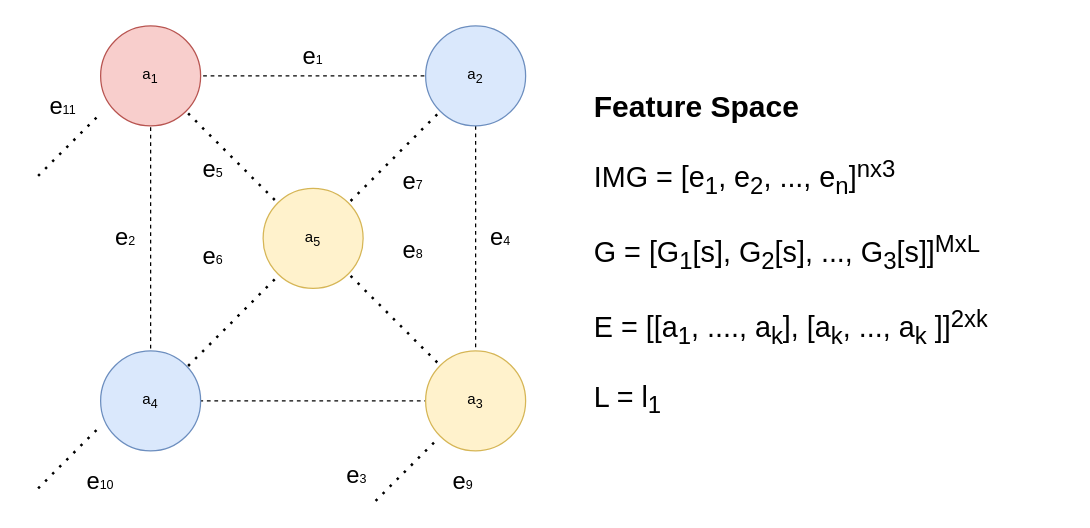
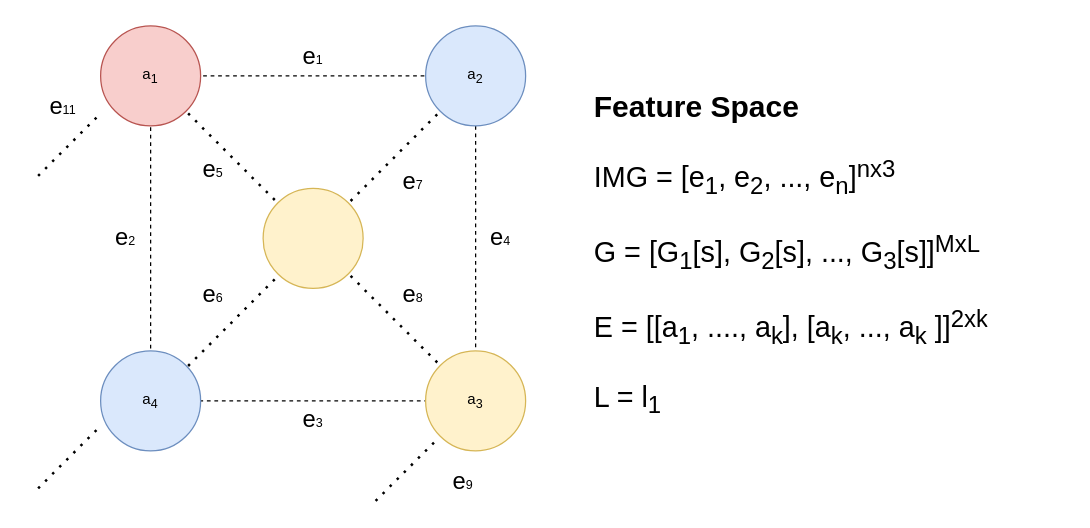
  <mxCell id="0" />
  <mxCell id="1" parent="0" />
  <mxCell id="2" value="&lt;h1&gt;Feature Space&lt;br&gt;&lt;/h1&gt;&lt;p style=&quot;font-size: 23px;&quot;&gt;IMG = [e&lt;sub&gt;1&lt;/sub&gt;, e&lt;sub&gt;2&lt;/sub&gt;, ..., e&lt;sub&gt;n&lt;/sub&gt;]&lt;sup&gt;nx3&lt;/sup&gt;&lt;/p&gt;&lt;p style=&quot;font-size: 23px;&quot;&gt;G = [G&lt;sub&gt;1&lt;/sub&gt;&lt;font style=&quot;font-size: 23px;&quot;&gt;[s]&lt;/font&gt;, G&lt;sub&gt;2&lt;/sub&gt;[s], ..., G&lt;sub&gt;3&lt;/sub&gt;[s]]&lt;sup&gt;MxL&lt;br&gt;&lt;/sup&gt;&lt;/p&gt;&lt;p style=&quot;font-size: 23px;&quot;&gt;E = [[a&lt;sub&gt;1&lt;/sub&gt;, ...., a&lt;sub&gt;k&lt;/sub&gt;], [a&lt;sub&gt;k&lt;/sub&gt;, ..., a&lt;sub&gt;k&lt;/sub&gt; ]]&lt;sup&gt;2xk&lt;/sup&gt;&lt;/p&gt;&lt;p style=&quot;font-size: 23px;&quot;&gt;L = l&lt;sub&gt;1&lt;/sub&gt;&lt;br&gt;&lt;/p&gt;" style="text;html=1;strokeColor=none;fillColor=none;spacing=5;spacingTop=-20;whiteSpace=wrap;overflow=hidden;rounded=0;" vertex="1" parent="1"><mxGeometry x="470" y="65" width="380" height="290" as="geometry" /></mxCell>
  <mxCell id="3" value="" style="group" vertex="1" connectable="0" parent="1"><mxGeometry x="50" y="20" width="420" height="380" as="geometry" /></mxCell>
  <mxCell id="4" value="&lt;sub&gt;&lt;font style=&quot;font-size: 19px;&quot;&gt;e&lt;/font&gt;9&lt;/sub&gt;" style="text;html=1;strokeColor=none;fillColor=none;align=center;verticalAlign=middle;whiteSpace=wrap;rounded=0;" vertex="1" parent="3"><mxGeometry x="60" y="90" width="60" height="30" as="geometry" /></mxCell>
  <mxCell id="5" value="" style="group" vertex="1" connectable="0" parent="3"><mxGeometry x="-20" width="400" height="380" as="geometry" /></mxCell>
  <mxCell id="6" value="" style="rounded=0;whiteSpace=wrap;html=1;dashed=1;" vertex="1" parent="5"><mxGeometry x="90" y="40" width="260" height="260" as="geometry" /></mxCell>
  <mxCell id="7" value="" style="ellipse;whiteSpace=wrap;html=1;aspect=fixed;fillColor=#f8cecc;strokeColor=#b85450;" vertex="1" parent="5"><mxGeometry x="50" width="80" height="80" as="geometry" /></mxCell>
  <mxCell id="8" value="" style="ellipse;whiteSpace=wrap;html=1;aspect=fixed;fillColor=#dae8fc;strokeColor=#6c8ebf;" vertex="1" parent="5"><mxGeometry x="50" y="260" width="80" height="80" as="geometry" /></mxCell>
  <mxCell id="9" value="" style="ellipse;whiteSpace=wrap;html=1;aspect=fixed;fillColor=#dae8fc;strokeColor=#6c8ebf;" vertex="1" parent="5"><mxGeometry x="310" width="80" height="80" as="geometry" /></mxCell>
  <mxCell id="10" value="" style="ellipse;whiteSpace=wrap;html=1;aspect=fixed;fillColor=#fff2cc;strokeColor=#d6b656;" vertex="1" parent="5"><mxGeometry x="310" y="260" width="80" height="80" as="geometry" /></mxCell>
  <mxCell id="11" value="" style="ellipse;whiteSpace=wrap;html=1;aspect=fixed;fillColor=#fff2cc;strokeColor=#d6b656;" vertex="1" parent="5"><mxGeometry x="180" y="130" width="80" height="80" as="geometry" /></mxCell>
  <mxCell id="12" value="" style="endArrow=none;dashed=1;html=1;dashPattern=1 3;strokeWidth=2;rounded=0;" edge="1" parent="5" target="9"><mxGeometry width="50" height="50" relative="1" as="geometry"><mxPoint x="250" y="140.1" as="sourcePoint" /><mxPoint x="320.1" y="80.0" as="targetPoint" /></mxGeometry></mxCell>
  <mxCell id="13" value="" style="endArrow=none;dashed=1;html=1;dashPattern=1 3;strokeWidth=2;rounded=0;" edge="1" parent="5"><mxGeometry width="50" height="50" relative="1" as="geometry"><mxPoint x="120" y="272.1" as="sourcePoint" /><mxPoint x="192" y="200" as="targetPoint" /></mxGeometry></mxCell>
  <mxCell id="14" value="" style="endArrow=none;dashed=1;html=1;dashPattern=1 3;strokeWidth=2;rounded=0;" edge="1" parent="5"><mxGeometry width="50" height="50" relative="1" as="geometry"><mxPoint x="120" y="70" as="sourcePoint" /><mxPoint x="190" y="140" as="targetPoint" /></mxGeometry></mxCell>
  <mxCell id="15" value="" style="endArrow=none;dashed=1;html=1;dashPattern=1 3;strokeWidth=2;rounded=0;" edge="1" parent="5"><mxGeometry width="50" height="50" relative="1" as="geometry"><mxPoint x="250" y="200" as="sourcePoint" /><mxPoint x="320" y="270" as="targetPoint" /></mxGeometry></mxCell>
  <mxCell id="16" value="&lt;sub&gt;&lt;font style=&quot;font-size: 19px;&quot;&gt;e&lt;/font&gt;1&lt;/sub&gt;" style="text;html=1;strokeColor=none;fillColor=none;align=center;verticalAlign=middle;whiteSpace=wrap;rounded=0;" vertex="1" parent="5"><mxGeometry x="190" y="10" width="60" height="30" as="geometry" /></mxCell>
  <mxCell id="17" value="&lt;sub&gt;&lt;font style=&quot;font-size: 19px;&quot;&gt;e&lt;/font&gt;2&lt;/sub&gt;" style="text;html=1;strokeColor=none;fillColor=none;align=center;verticalAlign=middle;whiteSpace=wrap;rounded=0;" vertex="1" parent="5"><mxGeometry x="40" y="155" width="60" height="30" as="geometry" /></mxCell>
- <mxCell id="18" value="&lt;sub&gt;&lt;font style=&quot;font-size: 19px;&quot;&gt;e&lt;/font&gt;3&lt;/sub&gt;" style="text;html=1;strokeColor=none;fillColor=none;align=center;verticalAlign=middle;whiteSpace=wrap;rounded=0;" vertex="1" parent="5"><mxGeometry x="225" y="345" width="60" height="30" as="geometry" /></mxCell>
+ <mxCell id="18" value="&lt;sub&gt;&lt;font style=&quot;font-size: 19px;&quot;&gt;e&lt;/font&gt;3&lt;/sub&gt;" style="text;html=1;strokeColor=none;fillColor=none;align=center;verticalAlign=middle;whiteSpace=wrap;rounded=0;" vertex="1" parent="5"><mxGeometry x="190" y="300" width="60" height="30" as="geometry" /></mxCell>
  <mxCell id="19" value="&lt;sub&gt;&lt;font style=&quot;font-size: 19px;&quot;&gt;e&lt;/font&gt;4&lt;/sub&gt;" style="text;html=1;strokeColor=none;fillColor=none;align=center;verticalAlign=middle;whiteSpace=wrap;rounded=0;" vertex="1" parent="5"><mxGeometry x="340" y="155" width="60" height="30" as="geometry" /></mxCell>
  <mxCell id="20" value="&lt;sub&gt;&lt;font style=&quot;font-size: 19px;&quot;&gt;e&lt;/font&gt;5&lt;/sub&gt;" style="text;html=1;strokeColor=none;fillColor=none;align=center;verticalAlign=middle;whiteSpace=wrap;rounded=0;" vertex="1" parent="5"><mxGeometry x="110" y="100" width="60" height="30" as="geometry" /></mxCell>
- <mxCell id="21" value="&lt;sub&gt;&lt;font style=&quot;font-size: 19px;&quot;&gt;e&lt;/font&gt;6&lt;/sub&gt;" style="text;html=1;strokeColor=none;fillColor=none;align=center;verticalAlign=middle;whiteSpace=wrap;rounded=0;" vertex="1" parent="5"><mxGeometry x="110" y="170" width="60" height="30" as="geometry" /></mxCell>
- <mxCell id="22" value="&lt;sub&gt;&lt;font style=&quot;font-size: 19px;&quot;&gt;e&lt;/font&gt;8&lt;/sub&gt;" style="text;html=1;strokeColor=none;fillColor=none;align=center;verticalAlign=middle;whiteSpace=wrap;rounded=0;" vertex="1" parent="5"><mxGeometry x="270" y="165" width="60" height="30" as="geometry" /></mxCell>
+ <mxCell id="21" value="&lt;sub&gt;&lt;font style=&quot;font-size: 19px;&quot;&gt;e&lt;/font&gt;6&lt;/sub&gt;" style="text;html=1;strokeColor=none;fillColor=none;align=center;verticalAlign=middle;whiteSpace=wrap;rounded=0;" vertex="1" parent="5"><mxGeometry x="110" y="200" width="60" height="30" as="geometry" /></mxCell>
+ <mxCell id="22" value="&lt;sub&gt;&lt;font style=&quot;font-size: 19px;&quot;&gt;e&lt;/font&gt;8&lt;/sub&gt;" style="text;html=1;strokeColor=none;fillColor=none;align=center;verticalAlign=middle;whiteSpace=wrap;rounded=0;" vertex="1" parent="5"><mxGeometry x="270" y="200" width="60" height="30" as="geometry" /></mxCell>
  <mxCell id="23" value="&lt;sub&gt;&lt;font style=&quot;font-size: 19px;&quot;&gt;e&lt;/font&gt;7&lt;/sub&gt;" style="text;html=1;strokeColor=none;fillColor=none;align=center;verticalAlign=middle;whiteSpace=wrap;rounded=0;" vertex="1" parent="5"><mxGeometry x="270" y="110" width="60" height="30" as="geometry" /></mxCell>
  <mxCell id="24" value="" style="endArrow=none;dashed=1;html=1;dashPattern=1 3;strokeWidth=2;rounded=0;" edge="1" parent="5"><mxGeometry width="50" height="50" relative="1" as="geometry"><mxPoint y="120" as="sourcePoint" /><mxPoint x="50" y="70" as="targetPoint" /></mxGeometry></mxCell>
  <mxCell id="25" value="" style="endArrow=none;dashed=1;html=1;dashPattern=1 3;strokeWidth=2;rounded=0;" edge="1" parent="5"><mxGeometry width="50" height="50" relative="1" as="geometry"><mxPoint y="370" as="sourcePoint" /><mxPoint x="50" y="320" as="targetPoint" /></mxGeometry></mxCell>
  <mxCell id="26" value="" style="endArrow=none;dashed=1;html=1;dashPattern=1 3;strokeWidth=2;rounded=0;" edge="1" parent="5"><mxGeometry width="50" height="50" relative="1" as="geometry"><mxPoint x="270" y="380" as="sourcePoint" /><mxPoint x="320" y="330" as="targetPoint" /></mxGeometry></mxCell>
- <mxCell id="27" value="&lt;sub&gt;&lt;font style=&quot;font-size: 19px;&quot;&gt;e&lt;/font&gt;10&lt;/sub&gt;" style="text;html=1;strokeColor=none;fillColor=none;align=center;verticalAlign=middle;whiteSpace=wrap;rounded=0;" vertex="1" parent="5"><mxGeometry x="20" y="350" width="60" height="30" as="geometry" /></mxCell>
  <mxCell id="28" value="&lt;sub&gt;&lt;font style=&quot;font-size: 19px;&quot;&gt;e&lt;/font&gt;9&lt;/sub&gt;" style="text;html=1;strokeColor=none;fillColor=none;align=center;verticalAlign=middle;whiteSpace=wrap;rounded=0;" vertex="1" parent="5"><mxGeometry x="310" y="350" width="60" height="30" as="geometry" /></mxCell>
  <mxCell id="29" value="a&lt;sub&gt;1&lt;/sub&gt;" style="text;html=1;strokeColor=none;fillColor=none;align=center;verticalAlign=middle;whiteSpace=wrap;rounded=0;" vertex="1" parent="5"><mxGeometry x="60" y="25" width="60" height="30" as="geometry" /></mxCell>
  <mxCell id="30" value="a&lt;sub&gt;2&lt;/sub&gt;" style="text;html=1;strokeColor=none;fillColor=none;align=center;verticalAlign=middle;whiteSpace=wrap;rounded=0;" vertex="1" parent="5"><mxGeometry x="320" y="25" width="60" height="30" as="geometry" /></mxCell>
  <mxCell id="31" value="a&lt;sub&gt;3&lt;/sub&gt;" style="text;html=1;strokeColor=none;fillColor=none;align=center;verticalAlign=middle;whiteSpace=wrap;rounded=0;" vertex="1" parent="5"><mxGeometry x="320" y="285" width="60" height="30" as="geometry" /></mxCell>
  <mxCell id="32" value="a&lt;sub&gt;4&lt;/sub&gt;" style="text;html=1;strokeColor=none;fillColor=none;align=center;verticalAlign=middle;whiteSpace=wrap;rounded=0;" vertex="1" parent="5"><mxGeometry x="60" y="285" width="60" height="30" as="geometry" /></mxCell>
- <mxCell id="33" value="a&lt;sub&gt;5&lt;/sub&gt;" style="text;html=1;strokeColor=none;fillColor=none;align=center;verticalAlign=middle;whiteSpace=wrap;rounded=0;" vertex="1" parent="5"><mxGeometry x="190" y="155" width="60" height="30" as="geometry" /></mxCell>
  <mxCell id="34" value="&lt;sub&gt;&lt;font style=&quot;font-size: 19px;&quot;&gt;e&lt;/font&gt;11&lt;/sub&gt;" style="text;html=1;strokeColor=none;fillColor=none;align=center;verticalAlign=middle;whiteSpace=wrap;rounded=0;" vertex="1" parent="5"><mxGeometry x="-10" y="50" width="60" height="30" as="geometry" /></mxCell>
